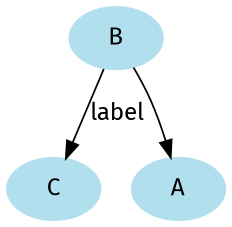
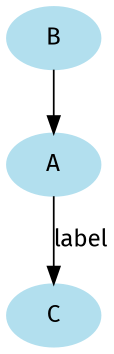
  digraph {
    fontname="Fira Sans"
    node [color=lightblue2 fontname="Fira Sans" style=filled]
    edge [fontname="Fira Sans"]
    B
    C
    A
-   B -> C [label=label]
+   A -> C [label=label]
    B -> A
  }
